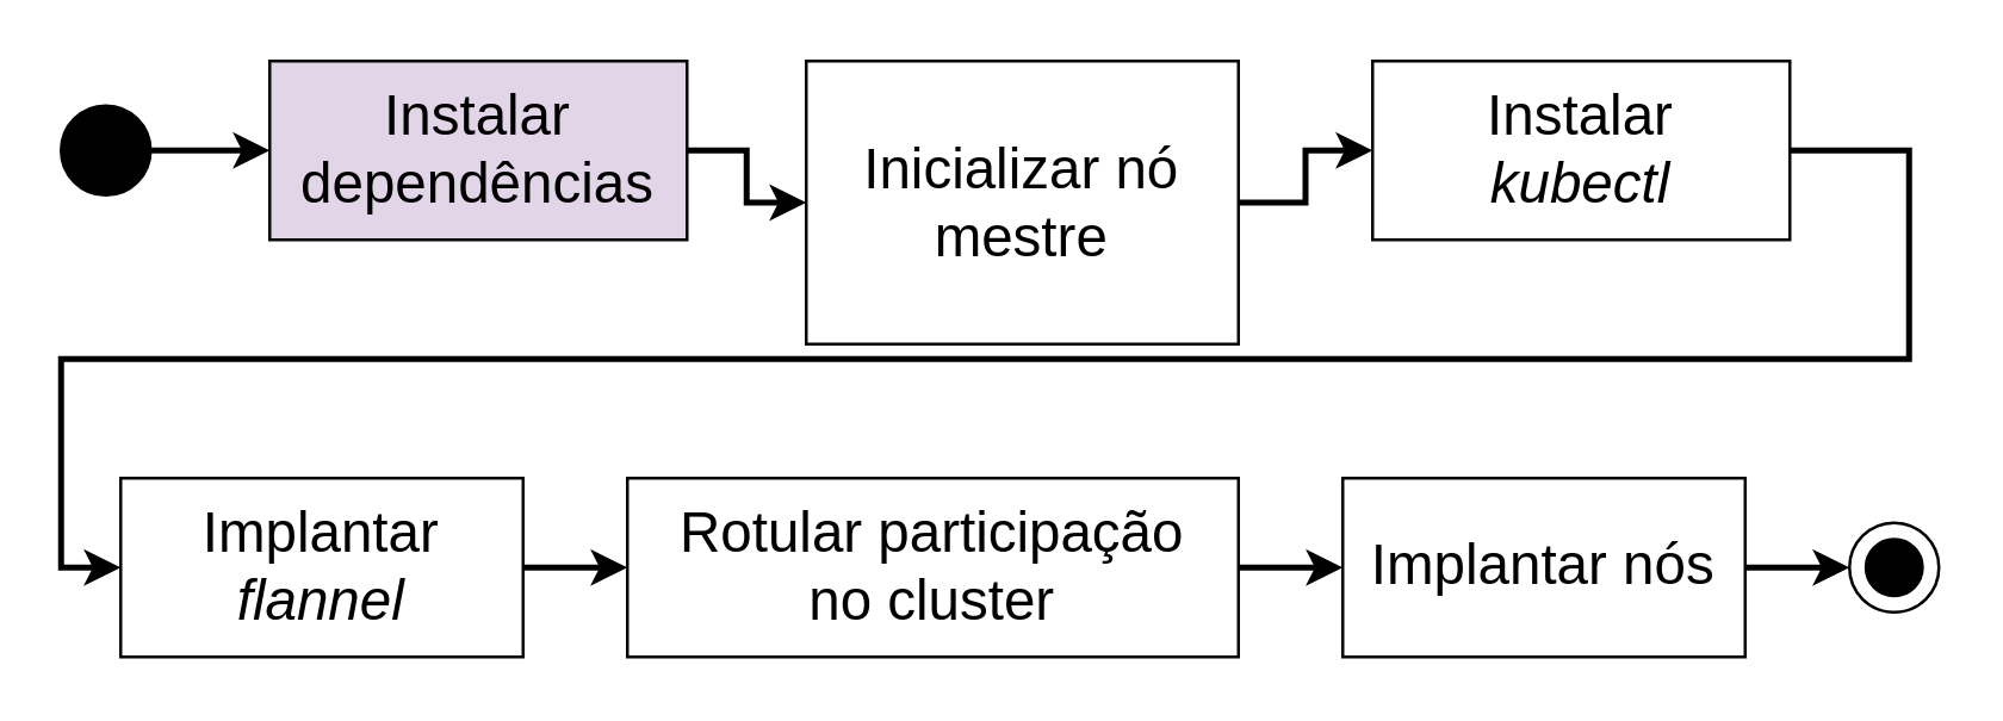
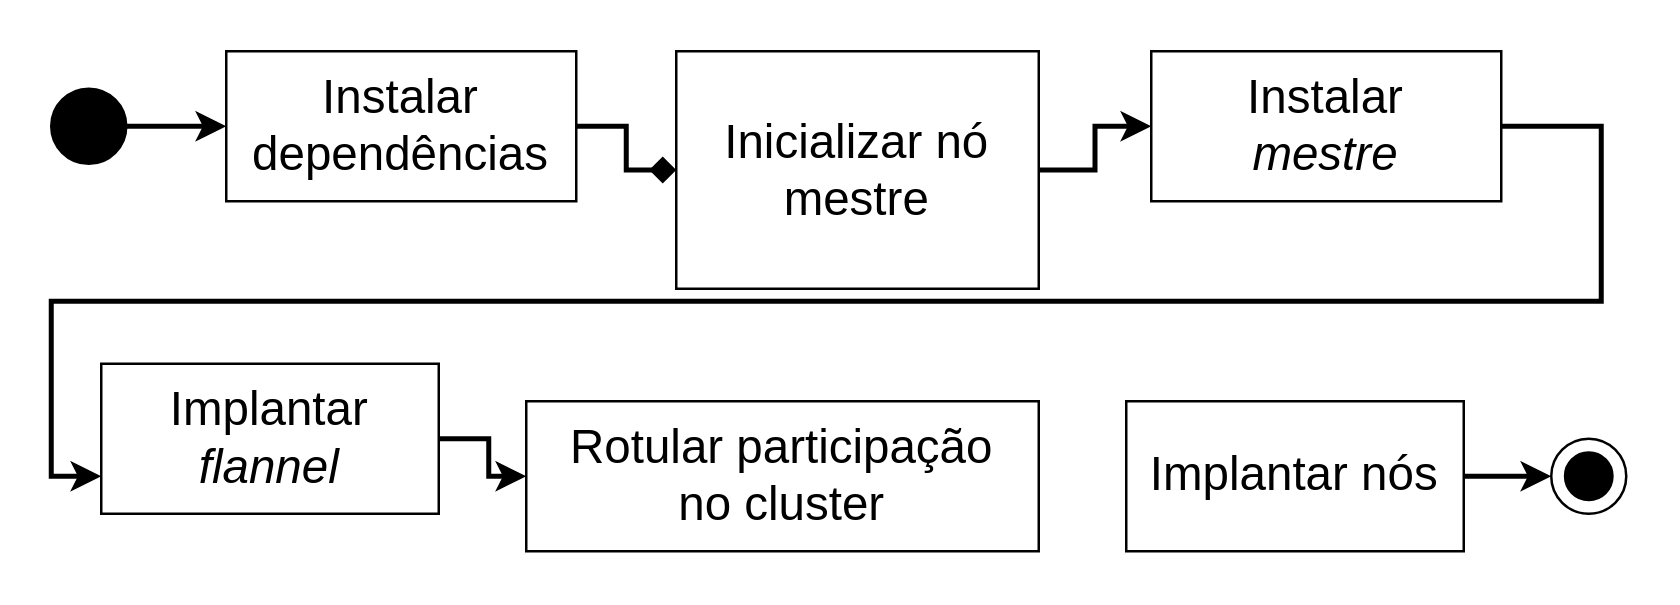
  <mxCell id="0" />
  <mxCell id="1" parent="0" />
- <mxCell id="2" style="edgeStyle=orthogonalEdgeStyle;rounded=0;orthogonalLoop=1;jettySize=auto;html=1;entryX=0;entryY=0.5;entryDx=0;entryDy=0;fontFamily=Helvetica;fontSize=19;strokeWidth=2;" parent="1" source="3" target="5" edge="1"><mxGeometry relative="1" as="geometry" /></mxCell>
- <mxCell id="3" value="Instalar&lt;br&gt;dependências" style="rounded=0;whiteSpace=wrap;html=1;fontSize=19;flipH=1;fillColor=#e1d5e7;" parent="1" vertex="1"><mxGeometry x="90" y="20" width="140" height="60" as="geometry" /></mxCell>
+ <mxCell id="2" style="edgeStyle=orthogonalEdgeStyle;rounded=0;orthogonalLoop=1;jettySize=auto;html=1;entryX=0;entryY=0.5;entryDx=0;entryDy=0;fontFamily=Helvetica;fontSize=19;strokeWidth=2;endArrow=diamond;" parent="1" source="3" target="5" edge="1"><mxGeometry relative="1" as="geometry" /></mxCell>
+ <mxCell id="3" value="Instalar&lt;br&gt;dependências" style="rounded=0;whiteSpace=wrap;html=1;fontSize=19;flipH=1;" parent="1" vertex="1"><mxGeometry x="90" y="20" width="140" height="60" as="geometry" /></mxCell>
  <mxCell id="4" style="edgeStyle=orthogonalEdgeStyle;rounded=0;orthogonalLoop=1;jettySize=auto;html=1;strokeColor=#000000;strokeWidth=2;fontFamily=Helvetica;fontSize=19;" parent="1" source="5" target="7" edge="1"><mxGeometry relative="1" as="geometry" /></mxCell>
  <mxCell id="5" value="Inicializar nó&lt;br&gt;mestre" style="rounded=0;whiteSpace=wrap;html=1;fontSize=19;flipH=1;" parent="1" vertex="1"><mxGeometry x="270" y="20" width="145" height="95" as="geometry" /></mxCell>
  <mxCell id="6" style="edgeStyle=orthogonalEdgeStyle;rounded=0;orthogonalLoop=1;jettySize=auto;html=1;strokeColor=#000000;strokeWidth=2;fontFamily=Helvetica;fontSize=19;" parent="1" source="7" target="9" edge="1"><mxGeometry relative="1" as="geometry"><Array as="points"><mxPoint x="640" y="50" /><mxPoint x="640" y="120" /><mxPoint x="20" y="120" /><mxPoint x="20" y="190" /></Array></mxGeometry></mxCell>
- <mxCell id="7" value="Instalar&lt;br&gt;&lt;i&gt;kubectl&lt;/i&gt;" style="rounded=0;whiteSpace=wrap;html=1;fontSize=19;flipH=1;" parent="1" vertex="1"><mxGeometry x="460" y="20" width="140" height="60" as="geometry" /></mxCell>
+ <mxCell id="7" value="Instalar&lt;br&gt;&lt;i&gt;mestre&lt;/i&gt;" style="rounded=0;whiteSpace=wrap;html=1;fontSize=19;flipH=1;" parent="1" vertex="1"><mxGeometry x="460" y="20" width="140" height="60" as="geometry" /></mxCell>
  <mxCell id="8" style="edgeStyle=orthogonalEdgeStyle;rounded=0;orthogonalLoop=1;jettySize=auto;html=1;entryX=0;entryY=0.5;entryDx=0;entryDy=0;strokeWidth=2;" edge="1" parent="1" source="9" target="16"><mxGeometry relative="1" as="geometry" /></mxCell>
- <mxCell id="9" value="Implantar&lt;br&gt;&lt;i&gt;flannel&lt;/i&gt;" style="rounded=0;whiteSpace=wrap;html=1;fontSize=19;flipH=1;" parent="1" vertex="1"><mxGeometry x="40" y="160" width="135" height="60" as="geometry" /></mxCell>
+ <mxCell id="9" value="Implantar&lt;br&gt;&lt;i&gt;flannel&lt;/i&gt;" style="rounded=0;whiteSpace=wrap;html=1;fontSize=19;flipH=1;" parent="1" vertex="1"><mxGeometry x="40" y="145" width="135" height="60" as="geometry" /></mxCell>
  <mxCell id="10" style="edgeStyle=orthogonalEdgeStyle;rounded=0;orthogonalLoop=1;jettySize=auto;html=1;strokeColor=#000000;strokeWidth=2;fontFamily=Helvetica;fontSize=19;" parent="1" source="11" target="3" edge="1"><mxGeometry relative="1" as="geometry" /></mxCell>
  <mxCell id="11" value="" style="ellipse;whiteSpace=wrap;html=1;aspect=fixed;fillColor=#000000;flipH=1;fontSize=19;" parent="1" vertex="1"><mxGeometry x="20" y="35" width="30" height="30" as="geometry" /></mxCell>
  <mxCell id="12" value="" style="group;flipH=1;aspect=fixed;fontSize=19;" parent="1" vertex="1" connectable="0"><mxGeometry x="620" y="175" width="30" height="30" as="geometry" /></mxCell>
  <mxCell id="13" value="" style="ellipse;whiteSpace=wrap;html=1;aspect=fixed;fillColor=#000000;fontSize=19;" parent="12" vertex="1"><mxGeometry x="5.526" y="5.526" width="18.947" height="18.947" as="geometry" /></mxCell>
  <mxCell id="14" value="" style="ellipse;whiteSpace=wrap;html=1;aspect=fixed;fillColor=none;fontSize=19;" parent="12" vertex="1"><mxGeometry width="30" height="30" as="geometry" /></mxCell>
- <mxCell id="15" style="edgeStyle=orthogonalEdgeStyle;rounded=0;orthogonalLoop=1;jettySize=auto;html=1;entryX=0;entryY=0.5;entryDx=0;entryDy=0;strokeWidth=2;" edge="1" parent="1" source="16" target="18"><mxGeometry relative="1" as="geometry" /></mxCell>
  <mxCell id="16" value="Rotular participação&lt;br&gt;no cluster" style="rounded=0;whiteSpace=wrap;html=1;fontSize=19;flipH=1;" vertex="1" parent="1"><mxGeometry x="210" y="160" width="205" height="60" as="geometry" /></mxCell>
  <mxCell id="17" style="edgeStyle=orthogonalEdgeStyle;rounded=0;orthogonalLoop=1;jettySize=auto;html=1;strokeWidth=2;" edge="1" parent="1" source="18" target="14"><mxGeometry relative="1" as="geometry" /></mxCell>
  <mxCell id="18" value="Implantar nós" style="rounded=0;whiteSpace=wrap;html=1;fontSize=19;flipH=1;" vertex="1" parent="1"><mxGeometry x="450" y="160" width="135" height="60" as="geometry" /></mxCell>
